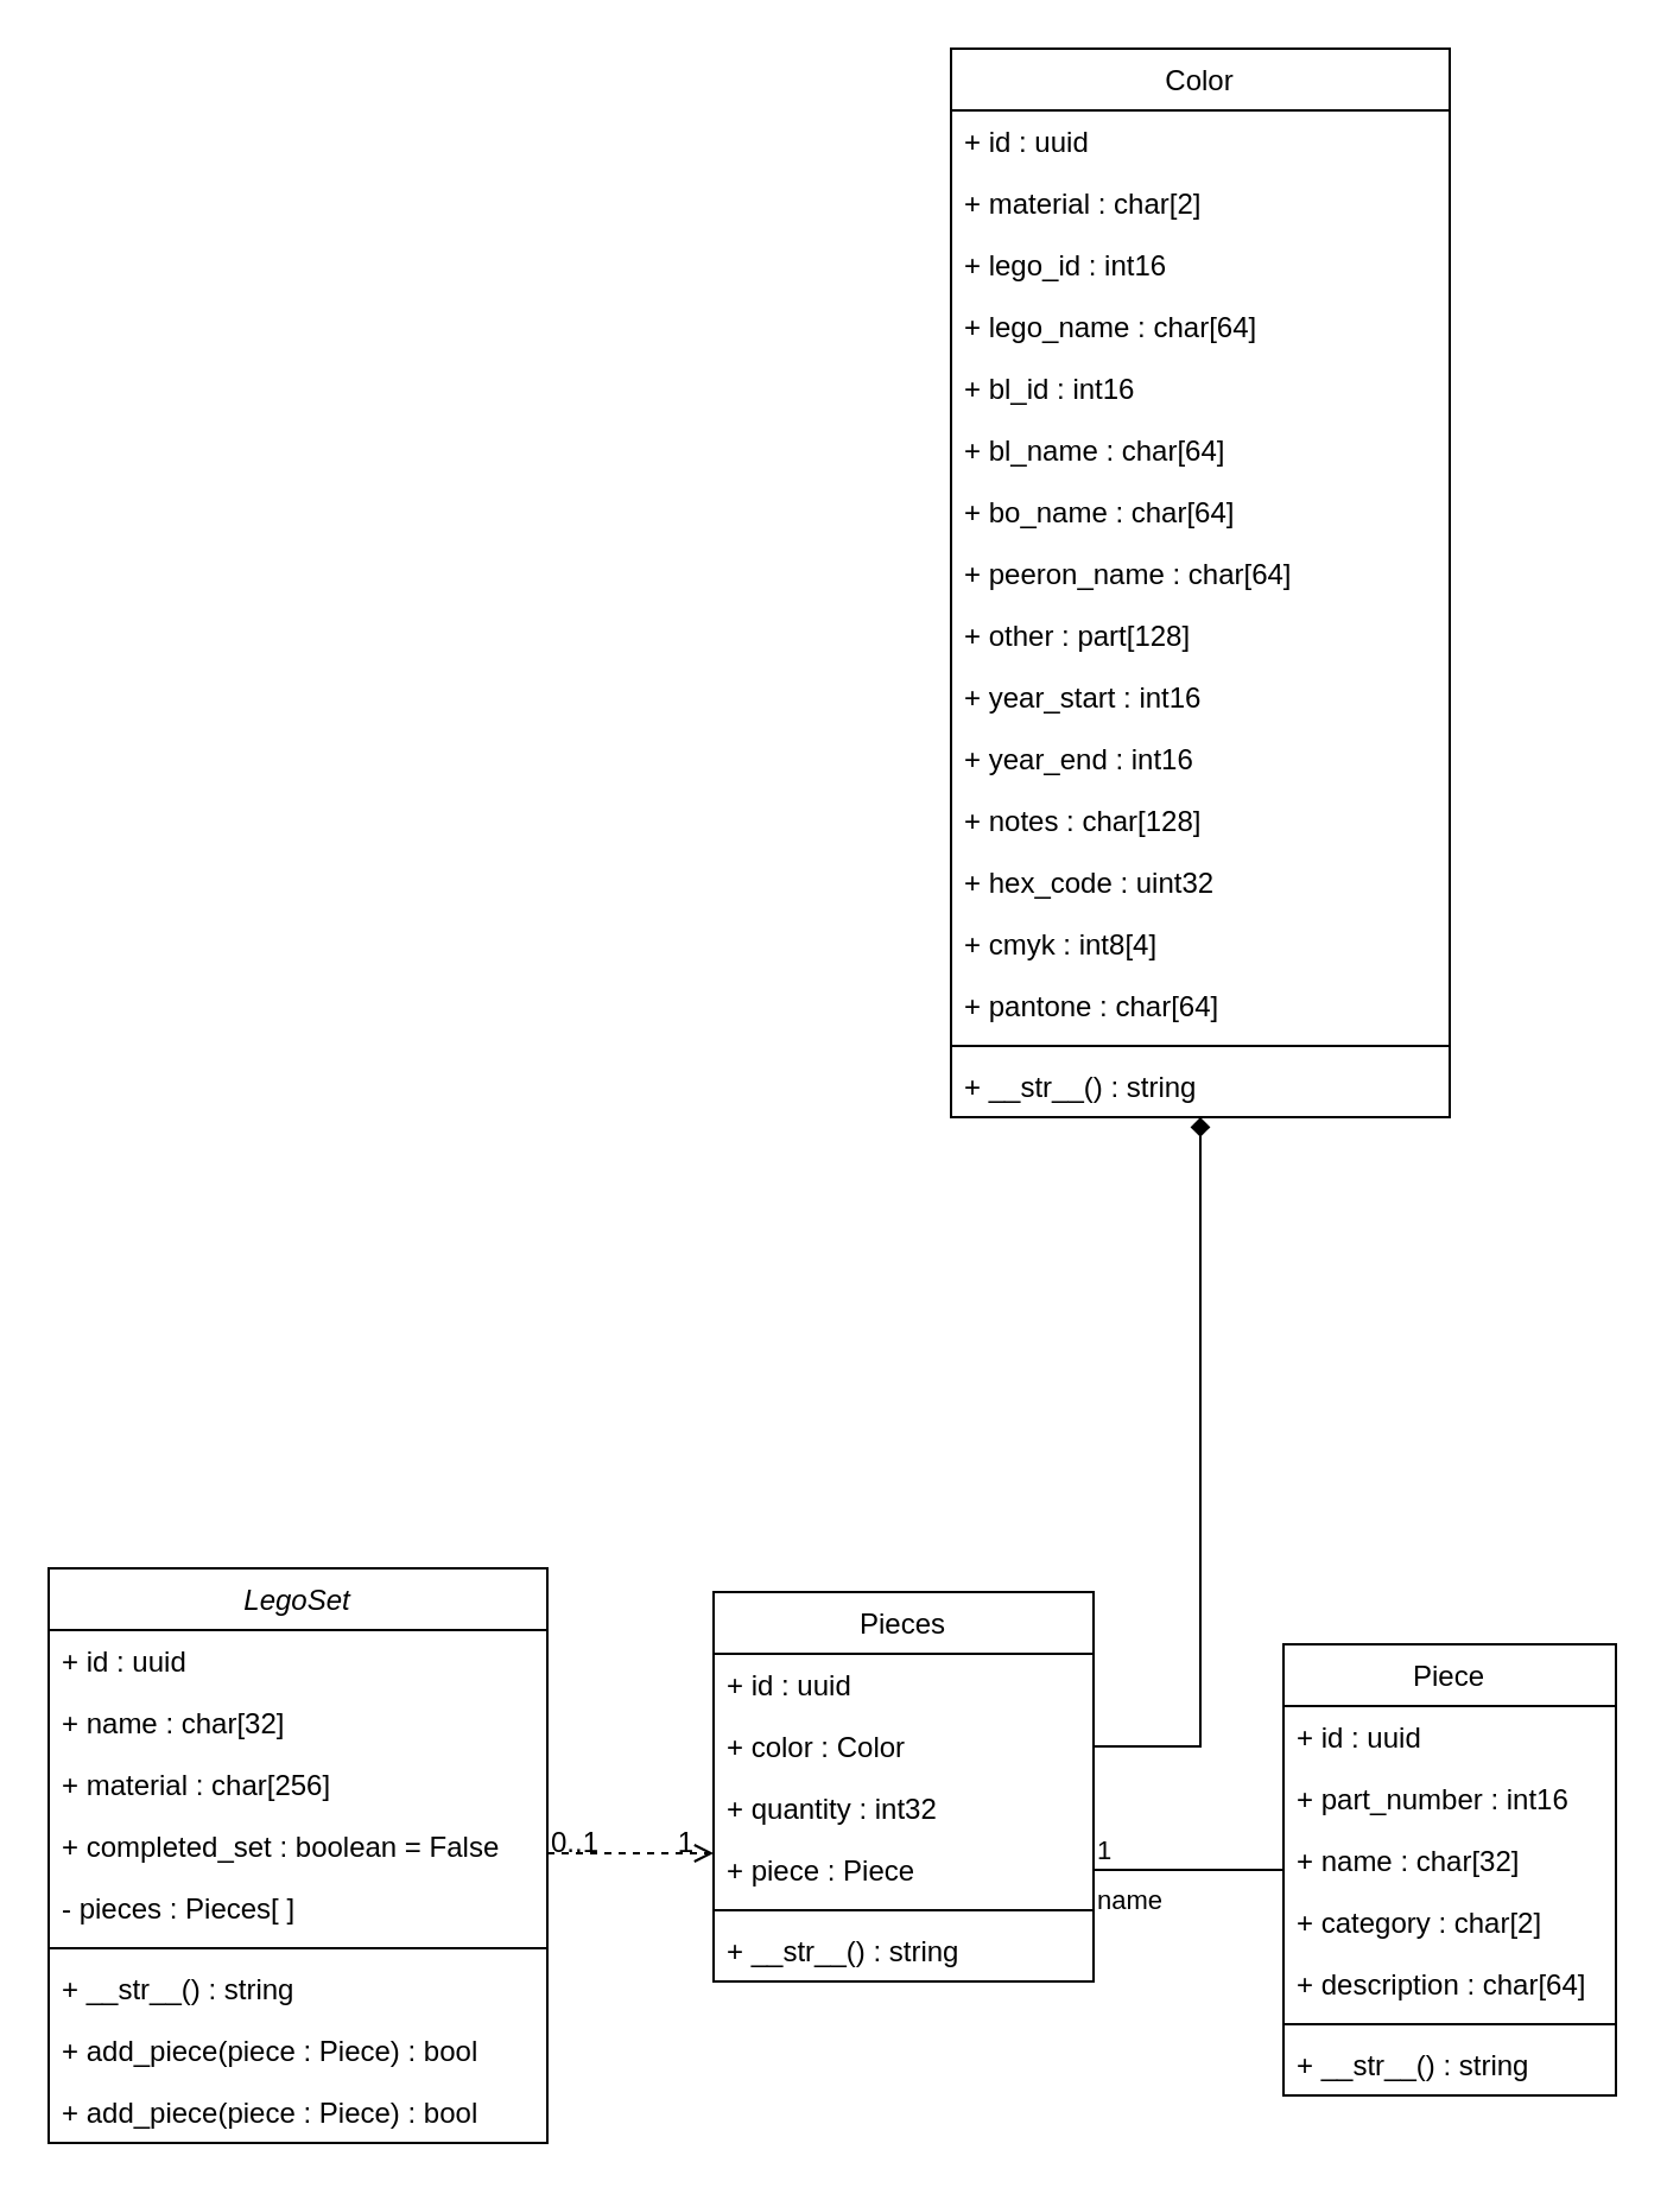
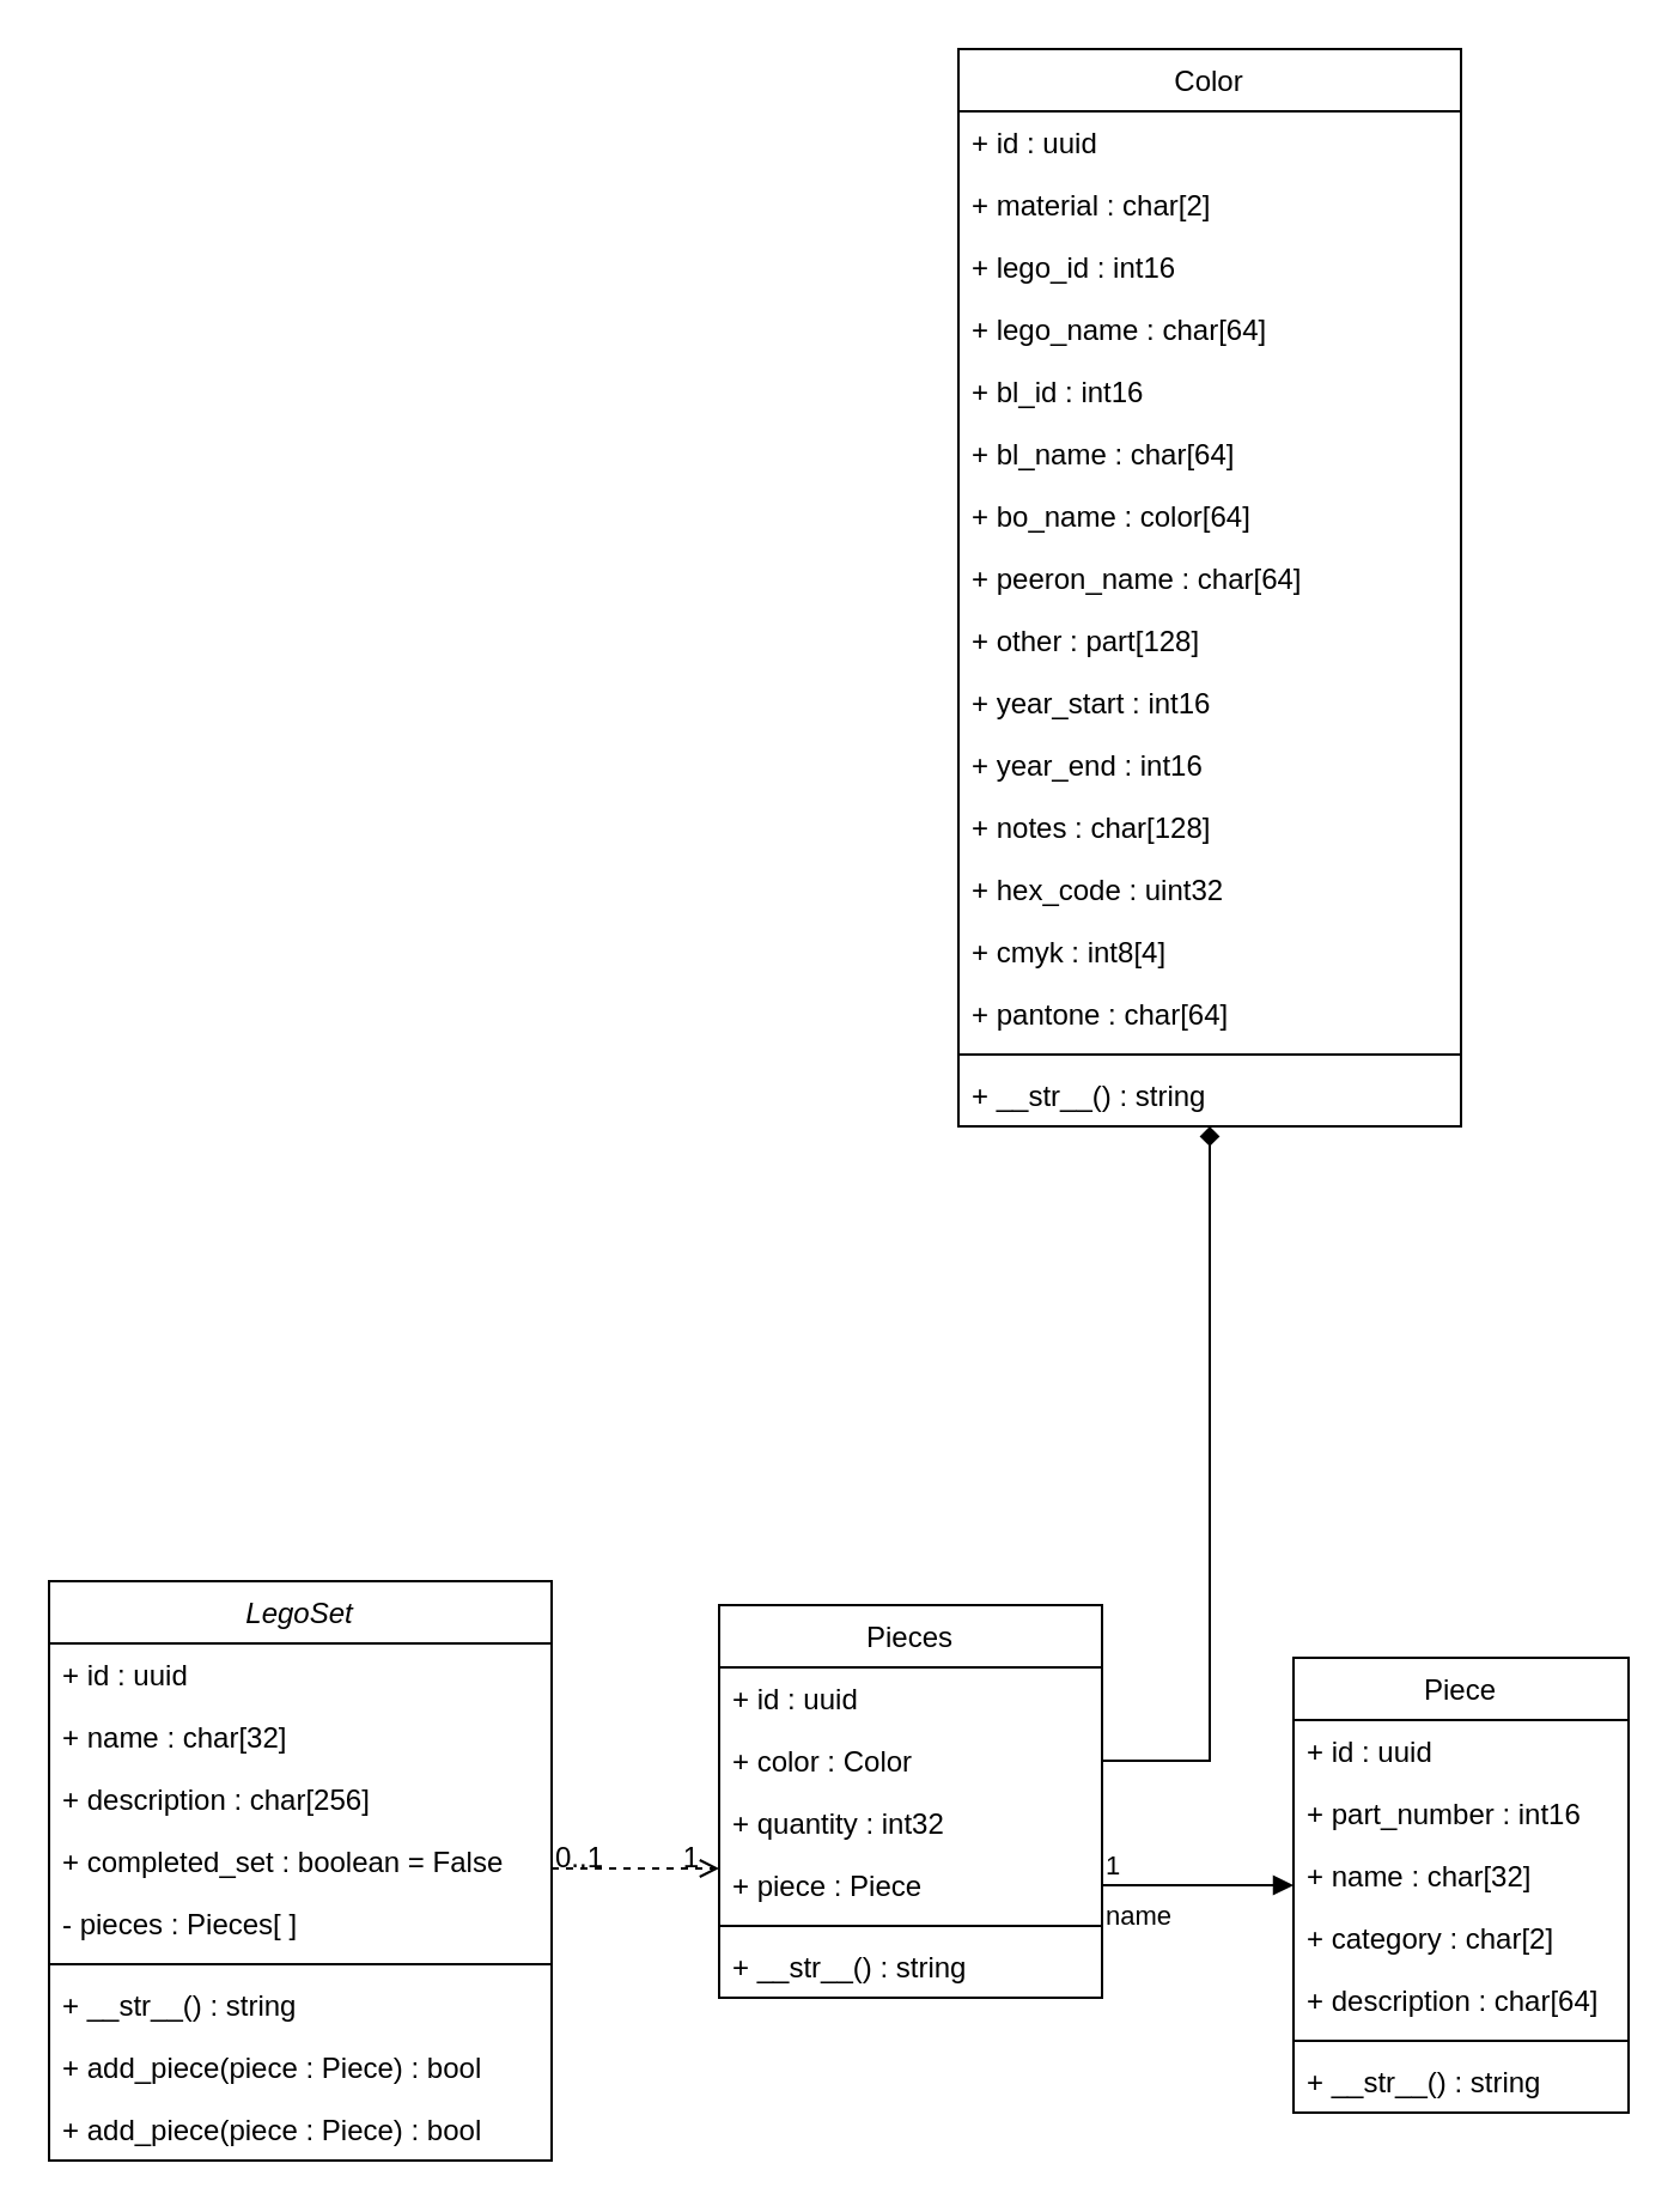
  <mxCell id="0" />
  <mxCell id="1" parent="0" />
  <mxCell id="2" value="LegoSet" style="swimlane;fontStyle=2;align=center;verticalAlign=top;childLayout=stackLayout;horizontal=1;startSize=26;horizontalStack=0;resizeParent=1;resizeLast=0;collapsible=1;marginBottom=0;rounded=0;shadow=0;strokeWidth=1;" parent="1" vertex="1"><mxGeometry x="20" y="660" width="210" height="242" as="geometry"><mxRectangle x="230" y="140" width="160" height="26" as="alternateBounds" /></mxGeometry></mxCell>
  <mxCell id="3" value="+ id : uuid" style="text;align=left;verticalAlign=top;spacingLeft=4;spacingRight=4;overflow=hidden;rotatable=0;points=[[0,0.5],[1,0.5]];portConstraint=eastwest;" parent="2" vertex="1"><mxGeometry y="26" width="210" height="26" as="geometry" /></mxCell>
  <mxCell id="4" value="+ name : char[32]" style="text;align=left;verticalAlign=top;spacingLeft=4;spacingRight=4;overflow=hidden;rotatable=0;points=[[0,0.5],[1,0.5]];portConstraint=eastwest;rounded=0;shadow=0;html=0;" parent="2" vertex="1"><mxGeometry y="52" width="210" height="26" as="geometry" /></mxCell>
- <mxCell id="5" value="+ material : char[256]" style="text;align=left;verticalAlign=top;spacingLeft=4;spacingRight=4;overflow=hidden;rotatable=0;points=[[0,0.5],[1,0.5]];portConstraint=eastwest;rounded=0;shadow=0;html=0;" parent="2" vertex="1"><mxGeometry y="78" width="210" height="26" as="geometry" /></mxCell>
+ <mxCell id="5" value="+ description : char[256]" style="text;align=left;verticalAlign=top;spacingLeft=4;spacingRight=4;overflow=hidden;rotatable=0;points=[[0,0.5],[1,0.5]];portConstraint=eastwest;rounded=0;shadow=0;html=0;" parent="2" vertex="1"><mxGeometry y="78" width="210" height="26" as="geometry" /></mxCell>
  <mxCell id="6" value="+ completed_set : boolean = False" style="text;align=left;verticalAlign=top;spacingLeft=4;spacingRight=4;overflow=hidden;rotatable=0;points=[[0,0.5],[1,0.5]];portConstraint=eastwest;rounded=0;shadow=0;html=0;" parent="2" vertex="1"><mxGeometry y="104" width="210" height="26" as="geometry" /></mxCell>
  <mxCell id="7" value="- pieces : Pieces[ ]" style="text;align=left;verticalAlign=top;spacingLeft=4;spacingRight=4;overflow=hidden;rotatable=0;points=[[0,0.5],[1,0.5]];portConstraint=eastwest;rounded=0;shadow=0;html=0;" parent="2" vertex="1"><mxGeometry y="130" width="210" height="26" as="geometry" /></mxCell>
  <mxCell id="8" value="" style="line;html=1;strokeWidth=1;align=left;verticalAlign=middle;spacingTop=-1;spacingLeft=3;spacingRight=3;rotatable=0;labelPosition=right;points=[];portConstraint=eastwest;" parent="2" vertex="1"><mxGeometry y="156" width="210" height="8" as="geometry" /></mxCell>
  <mxCell id="9" value="+ __str__() : string" style="text;align=left;verticalAlign=top;spacingLeft=4;spacingRight=4;overflow=hidden;rotatable=0;points=[[0,0.5],[1,0.5]];portConstraint=eastwest;" parent="2" vertex="1"><mxGeometry y="164" width="210" height="26" as="geometry" /></mxCell>
  <mxCell id="10" value="+ add_piece(piece : Piece) : bool" style="text;align=left;verticalAlign=top;spacingLeft=4;spacingRight=4;overflow=hidden;rotatable=0;points=[[0,0.5],[1,0.5]];portConstraint=eastwest;" parent="2" vertex="1"><mxGeometry y="190" width="210" height="26" as="geometry" /></mxCell>
  <mxCell id="11" value="+ add_piece(piece : Piece) : bool" style="text;align=left;verticalAlign=top;spacingLeft=4;spacingRight=4;overflow=hidden;rotatable=0;points=[[0,0.5],[1,0.5]];portConstraint=eastwest;" parent="2" vertex="1"><mxGeometry y="216" width="210" height="26" as="geometry" /></mxCell>
  <mxCell id="12" value="Pieces" style="swimlane;fontStyle=0;align=center;verticalAlign=top;childLayout=stackLayout;horizontal=1;startSize=26;horizontalStack=0;resizeParent=1;resizeLast=0;collapsible=1;marginBottom=0;rounded=0;shadow=0;strokeWidth=1;" parent="1" vertex="1"><mxGeometry x="300" y="670" width="160" height="164" as="geometry"><mxRectangle x="550" y="140" width="160" height="26" as="alternateBounds" /></mxGeometry></mxCell>
  <mxCell id="13" value="+ id : uuid" style="text;align=left;verticalAlign=top;spacingLeft=4;spacingRight=4;overflow=hidden;rotatable=0;points=[[0,0.5],[1,0.5]];portConstraint=eastwest;" parent="12" vertex="1"><mxGeometry y="26" width="160" height="26" as="geometry" /></mxCell>
  <mxCell id="14" value="+ color : Color" style="text;align=left;verticalAlign=top;spacingLeft=4;spacingRight=4;overflow=hidden;rotatable=0;points=[[0,0.5],[1,0.5]];portConstraint=eastwest;rounded=0;shadow=0;html=0;" parent="12" vertex="1"><mxGeometry y="52" width="160" height="26" as="geometry" /></mxCell>
  <mxCell id="15" value="+ quantity : int32" style="text;align=left;verticalAlign=top;spacingLeft=4;spacingRight=4;overflow=hidden;rotatable=0;points=[[0,0.5],[1,0.5]];portConstraint=eastwest;rounded=0;shadow=0;html=0;" parent="12" vertex="1"><mxGeometry y="78" width="160" height="26" as="geometry" /></mxCell>
  <mxCell id="16" value="+ piece : Piece" style="text;align=left;verticalAlign=top;spacingLeft=4;spacingRight=4;overflow=hidden;rotatable=0;points=[[0,0.5],[1,0.5]];portConstraint=eastwest;rounded=0;shadow=0;html=0;" parent="12" vertex="1"><mxGeometry y="104" width="160" height="26" as="geometry" /></mxCell>
  <mxCell id="17" value="" style="line;html=1;strokeWidth=1;align=left;verticalAlign=middle;spacingTop=-1;spacingLeft=3;spacingRight=3;rotatable=0;labelPosition=right;points=[];portConstraint=eastwest;" parent="12" vertex="1"><mxGeometry y="130" width="160" height="8" as="geometry" /></mxCell>
  <mxCell id="18" value="+ __str__() : string" style="text;align=left;verticalAlign=top;spacingLeft=4;spacingRight=4;overflow=hidden;rotatable=0;points=[[0,0.5],[1,0.5]];portConstraint=eastwest;" parent="12" vertex="1"><mxGeometry y="138" width="160" height="26" as="geometry" /></mxCell>
  <mxCell id="19" value="" style="endArrow=open;shadow=0;strokeWidth=1;rounded=0;endFill=1;edgeStyle=elbowEdgeStyle;elbow=vertical;dashed=1;" parent="1" source="2" target="12" edge="1"><mxGeometry x="0.5" y="41" relative="1" as="geometry"><mxPoint x="250" y="732" as="sourcePoint" /><mxPoint x="410" y="732" as="targetPoint" /><mxPoint x="-40" y="32" as="offset" /><Array as="points"><mxPoint x="280" y="780" /></Array></mxGeometry></mxCell>
  <mxCell id="20" value="0..1" style="resizable=0;align=left;verticalAlign=bottom;labelBackgroundColor=none;fontSize=12;" parent="19" connectable="0" vertex="1"><mxGeometry x="-1" relative="1" as="geometry"><mxPoint y="4" as="offset" /></mxGeometry></mxCell>
  <mxCell id="21" value="1" style="resizable=0;align=right;verticalAlign=bottom;labelBackgroundColor=none;fontSize=12;" parent="19" connectable="0" vertex="1"><mxGeometry x="1" relative="1" as="geometry"><mxPoint x="-7" y="4" as="offset" /></mxGeometry></mxCell>
  <mxCell id="22" value="Piece" style="swimlane;fontStyle=0;align=center;verticalAlign=top;childLayout=stackLayout;horizontal=1;startSize=26;horizontalStack=0;resizeParent=1;resizeLast=0;collapsible=1;marginBottom=0;rounded=0;shadow=0;strokeWidth=1;" parent="1" vertex="1"><mxGeometry x="540" y="692" width="140" height="190" as="geometry"><mxRectangle x="550" y="140" width="160" height="26" as="alternateBounds" /></mxGeometry></mxCell>
  <mxCell id="23" value="+ id : uuid" style="text;align=left;verticalAlign=top;spacingLeft=4;spacingRight=4;overflow=hidden;rotatable=0;points=[[0,0.5],[1,0.5]];portConstraint=eastwest;" parent="22" vertex="1"><mxGeometry y="26" width="140" height="26" as="geometry" /></mxCell>
  <mxCell id="24" value="+ part_number : int16" style="text;align=left;verticalAlign=top;spacingLeft=4;spacingRight=4;overflow=hidden;rotatable=0;points=[[0,0.5],[1,0.5]];portConstraint=eastwest;rounded=0;shadow=0;html=0;" parent="22" vertex="1"><mxGeometry y="52" width="140" height="26" as="geometry" /></mxCell>
  <mxCell id="25" value="+ name : char[32]" style="text;align=left;verticalAlign=top;spacingLeft=4;spacingRight=4;overflow=hidden;rotatable=0;points=[[0,0.5],[1,0.5]];portConstraint=eastwest;rounded=0;shadow=0;html=0;" parent="22" vertex="1"><mxGeometry y="78" width="140" height="26" as="geometry" /></mxCell>
  <mxCell id="26" value="+ category : char[2]" style="text;align=left;verticalAlign=top;spacingLeft=4;spacingRight=4;overflow=hidden;rotatable=0;points=[[0,0.5],[1,0.5]];portConstraint=eastwest;rounded=0;shadow=0;html=0;" parent="22" vertex="1"><mxGeometry y="104" width="140" height="26" as="geometry" /></mxCell>
  <mxCell id="27" value="+ description : char[64]" style="text;align=left;verticalAlign=top;spacingLeft=4;spacingRight=4;overflow=hidden;rotatable=0;points=[[0,0.5],[1,0.5]];portConstraint=eastwest;rounded=0;shadow=0;html=0;" parent="22" vertex="1"><mxGeometry y="130" width="140" height="26" as="geometry" /></mxCell>
  <mxCell id="28" value="" style="line;html=1;strokeWidth=1;align=left;verticalAlign=middle;spacingTop=-1;spacingLeft=3;spacingRight=3;rotatable=0;labelPosition=right;points=[];portConstraint=eastwest;" parent="22" vertex="1"><mxGeometry y="156" width="140" height="8" as="geometry" /></mxCell>
  <mxCell id="29" value="+ __str__() : string" style="text;align=left;verticalAlign=top;spacingLeft=4;spacingRight=4;overflow=hidden;rotatable=0;points=[[0,0.5],[1,0.5]];portConstraint=eastwest;" parent="22" vertex="1"><mxGeometry y="164" width="140" height="26" as="geometry" /></mxCell>
- <mxCell id="30" value="name" style="endArrow=none;endFill=1;html=1;edgeStyle=orthogonalEdgeStyle;align=left;verticalAlign=top;rounded=0;" parent="1" source="16" target="22" edge="1"><mxGeometry x="-1" relative="1" as="geometry"><mxPoint x="530" y="890" as="sourcePoint" /><mxPoint x="690" y="890" as="targetPoint" /></mxGeometry></mxCell>
+ <mxCell id="30" value="name" style="endArrow=block;endFill=1;html=1;edgeStyle=orthogonalEdgeStyle;align=left;verticalAlign=top;rounded=0;" parent="1" source="16" target="22" edge="1"><mxGeometry x="-1" relative="1" as="geometry"><mxPoint x="530" y="890" as="sourcePoint" /><mxPoint x="690" y="890" as="targetPoint" /></mxGeometry></mxCell>
  <mxCell id="31" value="1" style="edgeLabel;resizable=0;html=1;align=left;verticalAlign=bottom;" parent="30" connectable="0" vertex="1"><mxGeometry x="-1" relative="1" as="geometry" /></mxCell>
  <mxCell id="32" value="Color" style="swimlane;fontStyle=0;align=center;verticalAlign=top;childLayout=stackLayout;horizontal=1;startSize=26;horizontalStack=0;resizeParent=1;resizeLast=0;collapsible=1;marginBottom=0;rounded=0;shadow=0;strokeWidth=1;" vertex="1" parent="1"><mxGeometry x="400" y="20" width="210" height="450" as="geometry"><mxRectangle x="550" y="140" width="160" height="26" as="alternateBounds" /></mxGeometry></mxCell>
  <mxCell id="33" value="+ id : uuid" style="text;align=left;verticalAlign=top;spacingLeft=4;spacingRight=4;overflow=hidden;rotatable=0;points=[[0,0.5],[1,0.5]];portConstraint=eastwest;" vertex="1" parent="32"><mxGeometry y="26" width="210" height="26" as="geometry" /></mxCell>
  <mxCell id="34" value="+ material : char[2]" style="text;align=left;verticalAlign=top;spacingLeft=4;spacingRight=4;overflow=hidden;rotatable=0;points=[[0,0.5],[1,0.5]];portConstraint=eastwest;rounded=0;shadow=0;html=0;" vertex="1" parent="32"><mxGeometry y="52" width="210" height="26" as="geometry" /></mxCell>
  <mxCell id="35" value="+ lego_id : int16" style="text;align=left;verticalAlign=top;spacingLeft=4;spacingRight=4;overflow=hidden;rotatable=0;points=[[0,0.5],[1,0.5]];portConstraint=eastwest;rounded=0;shadow=0;html=0;" vertex="1" parent="32"><mxGeometry y="78" width="210" height="26" as="geometry" /></mxCell>
  <mxCell id="36" value="+ lego_name : char[64]" style="text;align=left;verticalAlign=top;spacingLeft=4;spacingRight=4;overflow=hidden;rotatable=0;points=[[0,0.5],[1,0.5]];portConstraint=eastwest;rounded=0;shadow=0;html=0;" vertex="1" parent="32"><mxGeometry y="104" width="210" height="26" as="geometry" /></mxCell>
  <mxCell id="37" value="+ bl_id : int16" style="text;align=left;verticalAlign=top;spacingLeft=4;spacingRight=4;overflow=hidden;rotatable=0;points=[[0,0.5],[1,0.5]];portConstraint=eastwest;rounded=0;shadow=0;html=0;" vertex="1" parent="32"><mxGeometry y="130" width="210" height="26" as="geometry" /></mxCell>
  <mxCell id="38" value="+ bl_name : char[64]" style="text;align=left;verticalAlign=top;spacingLeft=4;spacingRight=4;overflow=hidden;rotatable=0;points=[[0,0.5],[1,0.5]];portConstraint=eastwest;rounded=0;shadow=0;html=0;" vertex="1" parent="32"><mxGeometry y="156" width="210" height="26" as="geometry" /></mxCell>
- <mxCell id="39" value="+ bo_name : char[64]" style="text;align=left;verticalAlign=top;spacingLeft=4;spacingRight=4;overflow=hidden;rotatable=0;points=[[0,0.5],[1,0.5]];portConstraint=eastwest;rounded=0;shadow=0;html=0;" vertex="1" parent="32"><mxGeometry y="182" width="210" height="26" as="geometry" /></mxCell>
+ <mxCell id="39" value="+ bo_name : color[64]" style="text;align=left;verticalAlign=top;spacingLeft=4;spacingRight=4;overflow=hidden;rotatable=0;points=[[0,0.5],[1,0.5]];portConstraint=eastwest;rounded=0;shadow=0;html=0;" vertex="1" parent="32"><mxGeometry y="182" width="210" height="26" as="geometry" /></mxCell>
  <mxCell id="40" value="+ peeron_name : char[64]" style="text;align=left;verticalAlign=top;spacingLeft=4;spacingRight=4;overflow=hidden;rotatable=0;points=[[0,0.5],[1,0.5]];portConstraint=eastwest;rounded=0;shadow=0;html=0;" vertex="1" parent="32"><mxGeometry y="208" width="210" height="26" as="geometry" /></mxCell>
  <mxCell id="41" value="+ other : part[128]" style="text;align=left;verticalAlign=top;spacingLeft=4;spacingRight=4;overflow=hidden;rotatable=0;points=[[0,0.5],[1,0.5]];portConstraint=eastwest;rounded=0;shadow=0;html=0;" vertex="1" parent="32"><mxGeometry y="234" width="210" height="26" as="geometry" /></mxCell>
  <mxCell id="42" value="+ year_start : int16" style="text;align=left;verticalAlign=top;spacingLeft=4;spacingRight=4;overflow=hidden;rotatable=0;points=[[0,0.5],[1,0.5]];portConstraint=eastwest;rounded=0;shadow=0;html=0;" vertex="1" parent="32"><mxGeometry y="260" width="210" height="26" as="geometry" /></mxCell>
  <mxCell id="43" value="+ year_end : int16" style="text;align=left;verticalAlign=top;spacingLeft=4;spacingRight=4;overflow=hidden;rotatable=0;points=[[0,0.5],[1,0.5]];portConstraint=eastwest;rounded=0;shadow=0;html=0;" vertex="1" parent="32"><mxGeometry y="286" width="210" height="26" as="geometry" /></mxCell>
  <mxCell id="44" value="+ notes : char[128]" style="text;align=left;verticalAlign=top;spacingLeft=4;spacingRight=4;overflow=hidden;rotatable=0;points=[[0,0.5],[1,0.5]];portConstraint=eastwest;rounded=0;shadow=0;html=0;" vertex="1" parent="32"><mxGeometry y="312" width="210" height="26" as="geometry" /></mxCell>
  <mxCell id="45" value="+ hex_code : uint32" style="text;align=left;verticalAlign=top;spacingLeft=4;spacingRight=4;overflow=hidden;rotatable=0;points=[[0,0.5],[1,0.5]];portConstraint=eastwest;rounded=0;shadow=0;html=0;" vertex="1" parent="32"><mxGeometry y="338" width="210" height="26" as="geometry" /></mxCell>
  <mxCell id="46" value="+ cmyk : int8[4]" style="text;align=left;verticalAlign=top;spacingLeft=4;spacingRight=4;overflow=hidden;rotatable=0;points=[[0,0.5],[1,0.5]];portConstraint=eastwest;rounded=0;shadow=0;html=0;" vertex="1" parent="32"><mxGeometry y="364" width="210" height="26" as="geometry" /></mxCell>
  <mxCell id="47" value="+ pantone : char[64]" style="text;align=left;verticalAlign=top;spacingLeft=4;spacingRight=4;overflow=hidden;rotatable=0;points=[[0,0.5],[1,0.5]];portConstraint=eastwest;rounded=0;shadow=0;html=0;" vertex="1" parent="32"><mxGeometry y="390" width="210" height="26" as="geometry" /></mxCell>
  <mxCell id="48" value="" style="line;html=1;strokeWidth=1;align=left;verticalAlign=middle;spacingTop=-1;spacingLeft=3;spacingRight=3;rotatable=0;labelPosition=right;points=[];portConstraint=eastwest;" vertex="1" parent="32"><mxGeometry y="416" width="210" height="8" as="geometry" /></mxCell>
  <mxCell id="49" value="+ __str__() : string" style="text;align=left;verticalAlign=top;spacingLeft=4;spacingRight=4;overflow=hidden;rotatable=0;points=[[0,0.5],[1,0.5]];portConstraint=eastwest;" vertex="1" parent="32"><mxGeometry y="424" width="210" height="26" as="geometry" /></mxCell>
  <mxCell id="50" style="edgeStyle=orthogonalEdgeStyle;rounded=0;orthogonalLoop=1;jettySize=auto;html=1;exitX=1;exitY=0.5;exitDx=0;exitDy=0;endArrow=diamond;" edge="1" parent="1" source="14" target="32"><mxGeometry relative="1" as="geometry" /></mxCell>
